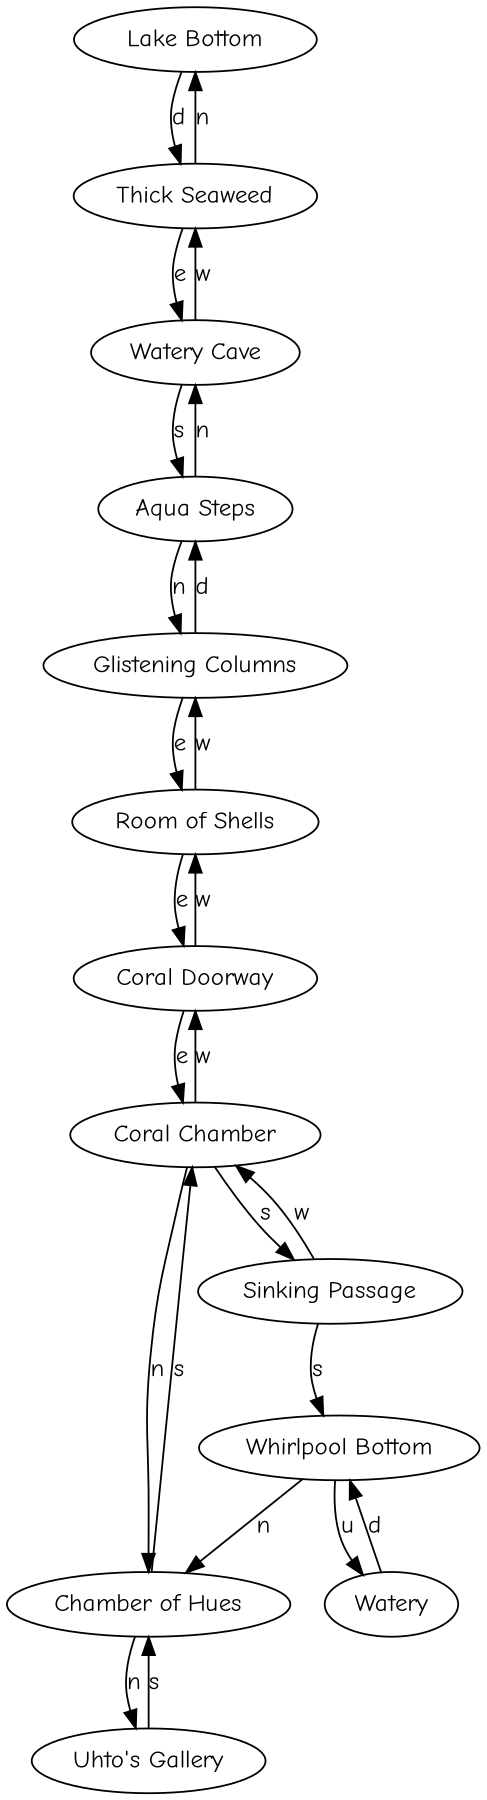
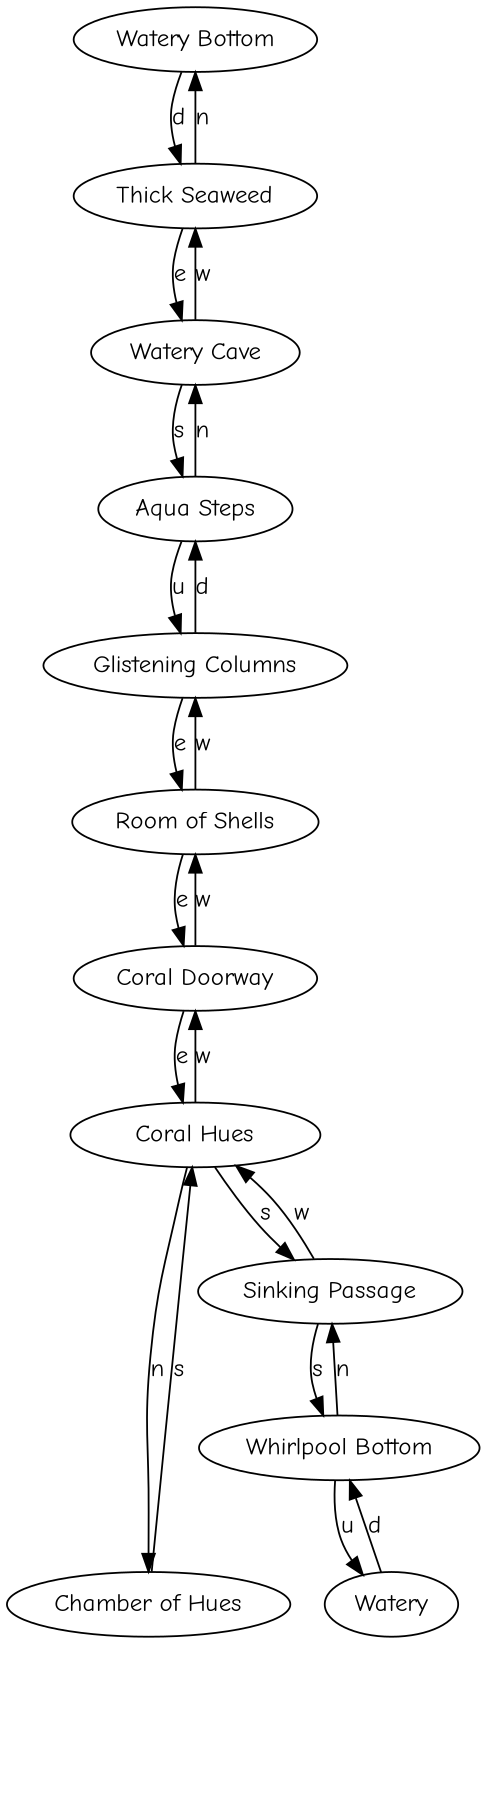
  digraph {
    fontname="Comic Neue"
    node [fontname="Comic Neue"]
    edge [fontname="Comic Neue"]
-   n1 [label="Lake Bottom"]
+   n1 [label="Watery Bottom"]
    n2 [label="Thick Seaweed"]
    n3 [label="Watery Cave"]
    n4 [label="Aqua Steps"]
-   n5 [label="Uhto's Gallery"]
    n6 [label="Chamber of Hues"]
-   n7 [label="Coral Chamber"]
+   n7 [label="Coral Hues"]
    n8 [label="Coral Doorway"]
    n9 [label="Sinking Passage"]
    n10 [label="Glistening Columns"]
    n11 [label="Room of Shells"]
    n12 [label="Whirlpool Bottom"]
    n13 [label=Watery]
    n1 -> n2 [label=d]
    n2 -> n1 [label=n]
    n2 -> n3 [label=e]
    n3 -> n2 [label=w]
    n3 -> n4 [label=s]
    n4 -> n3 [label=n]
-   n4 -> n10 [label=n]
-   n5 -> n6 [label=s]
-   n6 -> n5 [label=n]
+   n4 -> n10 [label=u]
    n6 -> n7 [label=s]
    n7 -> n6 [label=n]
    n7 -> n8 [label=w]
    n7 -> n9 [label=s]
    n8 -> n7 [label=e]
    n8 -> n11 [label=w]
    n9 -> n7 [label=w]
    n9 -> n12 [label=s]
    n10 -> n4 [label=d]
    n10 -> n11 [label=e]
    n11 -> n8 [label=e]
    n11 -> n10 [label=w]
-   n12 -> n6 [label=n]
+   n12 -> n9 [label=n]
    n12 -> n13 [label=u]
    n13 -> n12 [label=d]
  }
